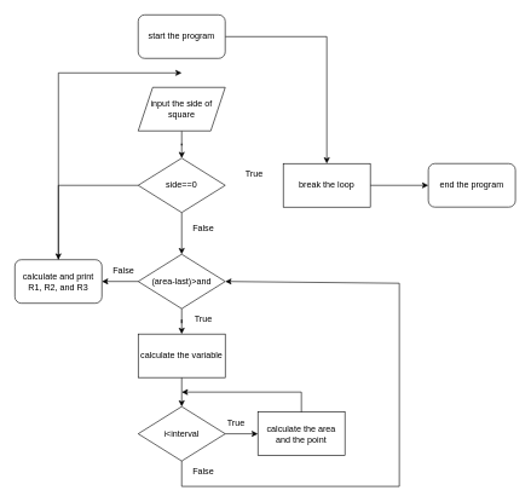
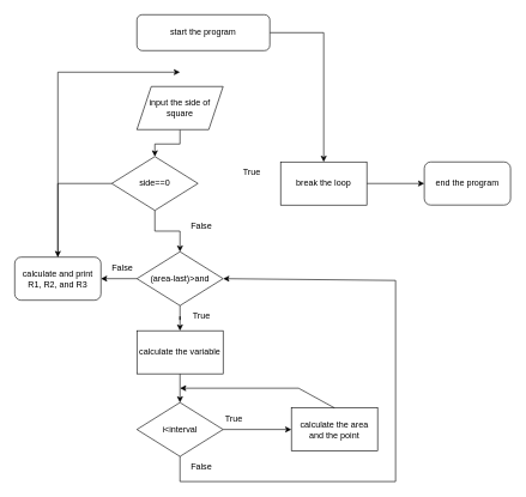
  <mxCell id="0" />
  <mxCell id="1" parent="0" />
  <mxCell id="2" value="" style="edgeStyle=orthogonalEdgeStyle;rounded=0;orthogonalLoop=1;jettySize=auto;html=1;" edge="1" parent="1" source="3" target="14"><mxGeometry relative="1" as="geometry" /></mxCell>
- <mxCell id="3" value="start the program" style="rounded=1;whiteSpace=wrap;html=1;" vertex="1" parent="1"><mxGeometry x="190" y="20" width="120" height="60" as="geometry" /></mxCell>
+ <mxCell id="3" value="start the program" style="rounded=1;whiteSpace=wrap;html=1;" vertex="1" parent="1"><mxGeometry x="190" y="20" width="185" height="50" as="geometry" /></mxCell>
  <mxCell id="4" value="" style="edgeStyle=orthogonalEdgeStyle;rounded=0;orthogonalLoop=1;jettySize=auto;html=1;" edge="1" parent="1" source="5" target="8"><mxGeometry relative="1" as="geometry" /></mxCell>
  <mxCell id="5" value="input the side of square" style="shape=parallelogram;perimeter=parallelogramPerimeter;whiteSpace=wrap;html=1;fixedSize=1;" vertex="1" parent="1"><mxGeometry x="190" y="120" width="120" height="60" as="geometry" /></mxCell>
  <mxCell id="6" value="" style="edgeStyle=orthogonalEdgeStyle;rounded=0;orthogonalLoop=1;jettySize=auto;html=1;" edge="1" parent="1" source="8" target="17"><mxGeometry relative="1" as="geometry" /></mxCell>
  <mxCell id="7" value="" style="edgeStyle=orthogonalEdgeStyle;rounded=0;orthogonalLoop=1;jettySize=auto;html=1;" edge="1" parent="1" source="8" target="21"><mxGeometry relative="1" as="geometry" /></mxCell>
- <mxCell id="8" value="side==0" style="rhombus;whiteSpace=wrap;html=1;" vertex="1" parent="1"><mxGeometry x="190" y="217.5" width="120" height="75" as="geometry" /></mxCell>
+ <mxCell id="8" value="side==0" style="rhombus;whiteSpace=wrap;html=1;" vertex="1" parent="1"><mxGeometry x="155" y="217.5" width="120" height="75" as="geometry" /></mxCell>
  <mxCell id="9" value="" style="edgeStyle=orthogonalEdgeStyle;rounded=0;orthogonalLoop=1;jettySize=auto;html=1;" edge="1" parent="1" source="10" target="12"><mxGeometry relative="1" as="geometry" /></mxCell>
  <mxCell id="10" value="calculate the variable" style="rounded=0;whiteSpace=wrap;html=1;" vertex="1" parent="1"><mxGeometry x="190" y="460" width="120" height="60" as="geometry" /></mxCell>
  <mxCell id="11" value="" style="edgeStyle=orthogonalEdgeStyle;rounded=0;orthogonalLoop=1;jettySize=auto;html=1;" edge="1" parent="1" source="12" target="15"><mxGeometry relative="1" as="geometry" /></mxCell>
  <mxCell id="12" value="i&amp;lt;interval" style="rhombus;whiteSpace=wrap;html=1;" vertex="1" parent="1"><mxGeometry x="190" y="560" width="120" height="75" as="geometry" /></mxCell>
  <mxCell id="13" value="" style="edgeStyle=orthogonalEdgeStyle;rounded=0;orthogonalLoop=1;jettySize=auto;html=1;" edge="1" parent="1" source="14" target="18"><mxGeometry relative="1" as="geometry" /></mxCell>
  <mxCell id="14" value="break the loop" style="rounded=0;whiteSpace=wrap;html=1;" vertex="1" parent="1"><mxGeometry x="390" y="225" width="120" height="60" as="geometry" /></mxCell>
- <mxCell id="15" value="calculate the area&lt;br&gt;and the point" style="rounded=0;whiteSpace=wrap;html=1;" vertex="1" parent="1"><mxGeometry x="355" y="567.5" width="120" height="60" as="geometry" /></mxCell>
+ <mxCell id="15" value="calculate the area&lt;br&gt;and the point" style="rounded=0;whiteSpace=wrap;html=1;" vertex="1" parent="1"><mxGeometry x="405" y="567.5" width="120" height="60" as="geometry" /></mxCell>
  <mxCell id="16" value="" style="endArrow=classic;html=1;rounded=0;exitX=0.5;exitY=0;exitDx=0;exitDy=0;" edge="1" parent="1" source="15"><mxGeometry width="50" height="50" relative="1" as="geometry"><mxPoint x="240" y="690" as="sourcePoint" /><mxPoint x="250" y="540" as="targetPoint" /><Array as="points"><mxPoint x="415" y="540" /></Array></mxGeometry></mxCell>
  <mxCell id="17" value="calculate and print R1, R2, and R3" style="whiteSpace=wrap;html=1;rounded=1;" vertex="1" parent="1"><mxGeometry x="20" y="357.5" width="120" height="60" as="geometry" /></mxCell>
  <mxCell id="18" value="end the program" style="rounded=1;whiteSpace=wrap;html=1;" vertex="1" parent="1"><mxGeometry x="590" y="225" width="120" height="60" as="geometry" /></mxCell>
  <mxCell id="19" value="" style="edgeStyle=orthogonalEdgeStyle;rounded=0;orthogonalLoop=1;jettySize=auto;html=1;" edge="1" parent="1" source="21" target="17"><mxGeometry relative="1" as="geometry" /></mxCell>
  <mxCell id="20" value="" style="edgeStyle=orthogonalEdgeStyle;rounded=0;orthogonalLoop=1;jettySize=auto;html=1;" edge="1" parent="1" source="21" target="10"><mxGeometry relative="1" as="geometry" /></mxCell>
  <mxCell id="21" value="(area-last)&amp;gt;and" style="rhombus;whiteSpace=wrap;html=1;" vertex="1" parent="1"><mxGeometry x="190" y="350" width="120" height="75" as="geometry" /></mxCell>
  <mxCell id="22" value="False" style="text;html=1;strokeColor=none;fillColor=none;align=center;verticalAlign=middle;whiteSpace=wrap;rounded=0;" vertex="1" parent="1"><mxGeometry x="250" y="300" width="60" height="30" as="geometry" /></mxCell>
  <mxCell id="23" value="True" style="text;html=1;strokeColor=none;fillColor=none;align=center;verticalAlign=middle;whiteSpace=wrap;rounded=0;" vertex="1" parent="1"><mxGeometry x="320" y="225" width="60" height="30" as="geometry" /></mxCell>
  <mxCell id="24" value="True" style="text;html=1;strokeColor=none;fillColor=none;align=center;verticalAlign=middle;whiteSpace=wrap;rounded=0;" vertex="1" parent="1"><mxGeometry x="250" y="425" width="60" height="30" as="geometry" /></mxCell>
  <mxCell id="25" value="False" style="text;html=1;strokeColor=none;fillColor=none;align=center;verticalAlign=middle;whiteSpace=wrap;rounded=0;" vertex="1" parent="1"><mxGeometry x="140" y="357.5" width="60" height="30" as="geometry" /></mxCell>
  <mxCell id="26" value="" style="endArrow=classic;html=1;rounded=0;entryX=1;entryY=0.5;entryDx=0;entryDy=0;exitX=0.5;exitY=1;exitDx=0;exitDy=0;" edge="1" parent="1" source="12" target="21"><mxGeometry width="50" height="50" relative="1" as="geometry"><mxPoint x="280" y="520" as="sourcePoint" /><mxPoint x="330" y="470" as="targetPoint" /><Array as="points"><mxPoint x="250" y="670" /><mxPoint x="550" y="670" /><mxPoint x="550" y="390" /></Array></mxGeometry></mxCell>
  <mxCell id="27" value="True" style="text;html=1;strokeColor=none;fillColor=none;align=center;verticalAlign=middle;whiteSpace=wrap;rounded=0;" vertex="1" parent="1"><mxGeometry x="295" y="567.5" width="60" height="30" as="geometry" /></mxCell>
  <mxCell id="28" value="False" style="text;html=1;strokeColor=none;fillColor=none;align=center;verticalAlign=middle;whiteSpace=wrap;rounded=0;" vertex="1" parent="1"><mxGeometry x="250" y="635" width="60" height="30" as="geometry" /></mxCell>
  <mxCell id="29" value="" style="endArrow=classic;html=1;rounded=0;exitX=0.5;exitY=0;exitDx=0;exitDy=0;" edge="1" parent="1" source="17"><mxGeometry width="50" height="50" relative="1" as="geometry"><mxPoint x="270" y="330" as="sourcePoint" /><mxPoint x="250" y="100" as="targetPoint" /><Array as="points"><mxPoint x="80" y="100" /></Array></mxGeometry></mxCell>
